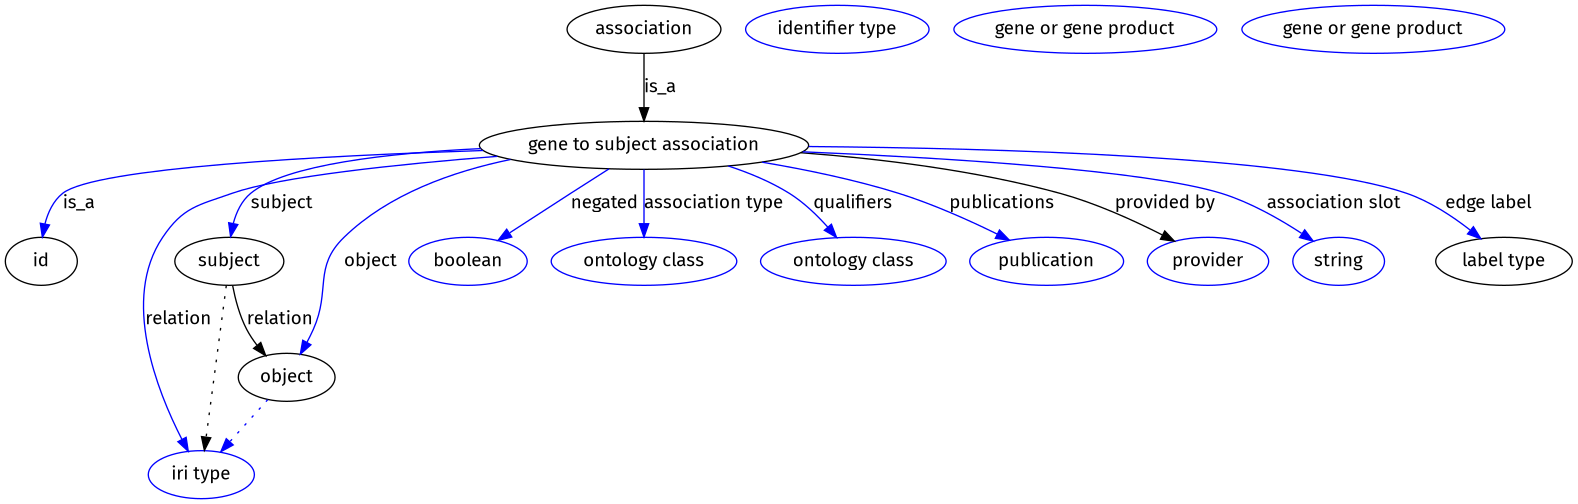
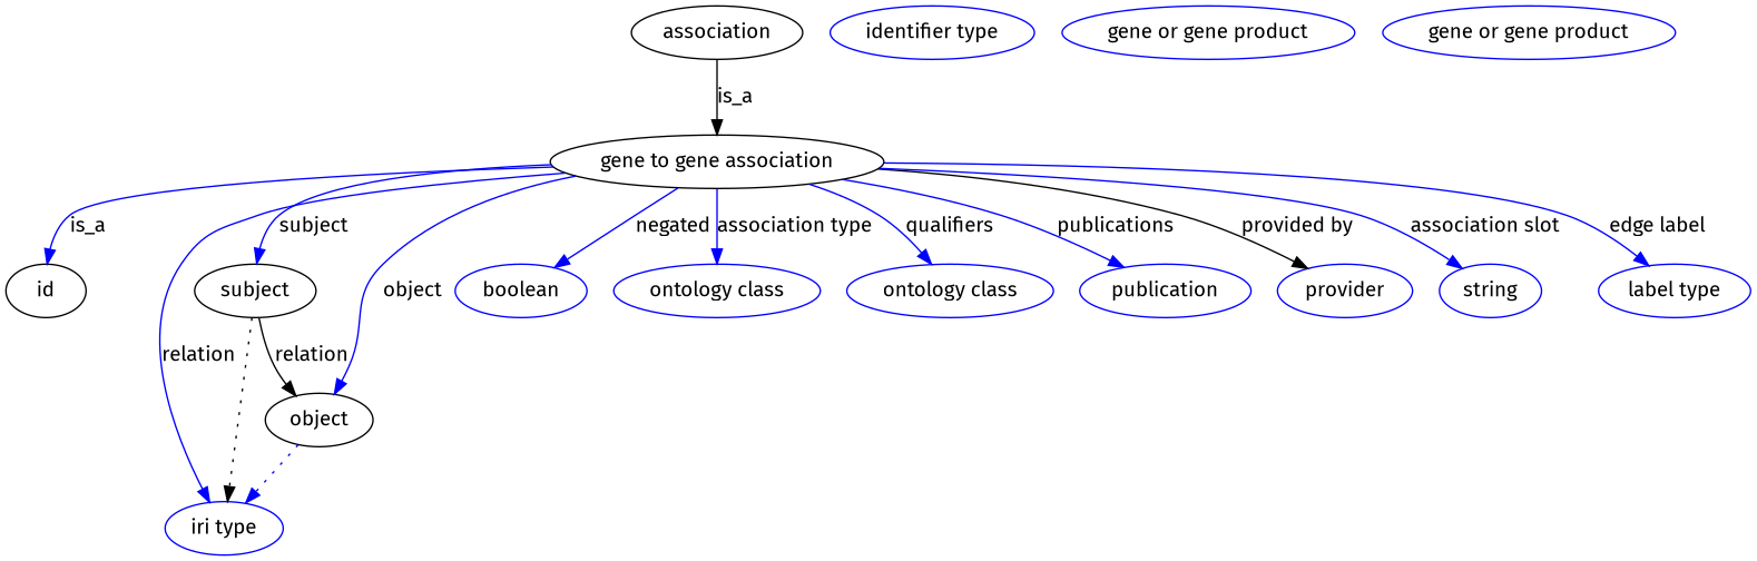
  digraph {
    fontname="Fira Sans"
    node [fontname="Fira Sans" color=blue]
    edge [color=blue fontname="Fira Sans" style=solid]
-   n1 [height=0.5 label="gene to subject association" width=2.675 color=""]
+   n1 [height=0.5 label="gene to gene association" width=2.675 color=""]
    id [height=0.5 width=0.75 color=""]
    subject [height=0.5 width=0.97656 color=""]
    n4 [height=0.5 label="iri type" width=0.9834]
    object [height=0.5 width=0.88096 color=""]
    n6 [height=0.5 label=boolean width=1.0584]
    n7 [height=0.5 label="ontology class" width=1.6931]
    n8 [height=0.5 label="ontology class" width=1.6931]
    n9 [height=0.5 label=publication width=1.3859]
    n10 [height=0.5 label=provider width=1.1129]
    n11 [height=0.5 label=string width=0.8403]
-   n12 [color=black height=0.5 label="label type" width=1.2425]
+   n12 [height=0.5 label="label type" width=1.2425]
    association [height=0.5 width=1.3723 color=""]
    n14 [height=0.5 label="identifier type" width=1.652]
    n15 [height=0.5 label="gene or gene product" width=2.3474]
    n16 [height=0.5 label="gene or gene product" width=2.3474]
    n1 -> id [label=is_a]
    n1 -> subject [label=subject]
    n1 -> n4 [label=relation]
    n1 -> object [label=object]
    n1 -> n6 [label=negated]
    n1 -> n7 [label="association type"]
    n1 -> n8 [label=qualifiers]
    n1 -> n9 [label=publications]
    n1 -> n10 [color=black label="provided by"]
    n1 -> n11 [label="association slot"]
    n1 -> n12 [label="edge label"]
    subject -> n4 [style=dotted color=""]
    subject -> object [label=relation color="" style=""]
    object -> n4 [style=dotted]
    association -> n1 [label=is_a color="" style=""]
  }
